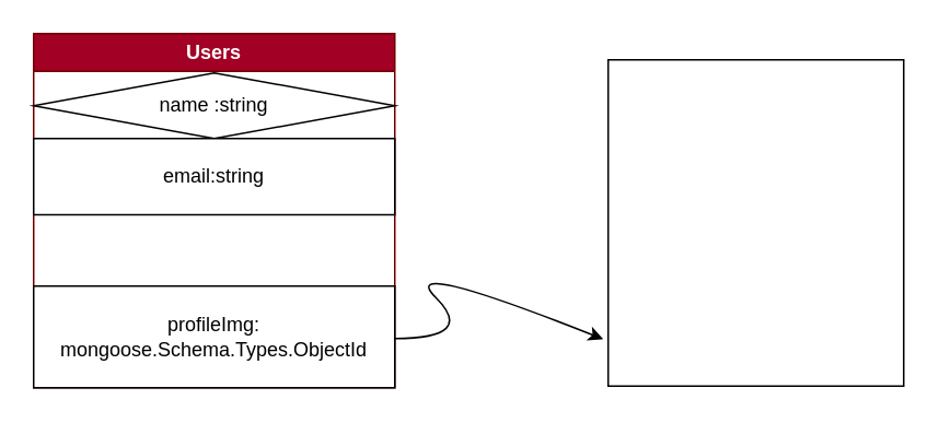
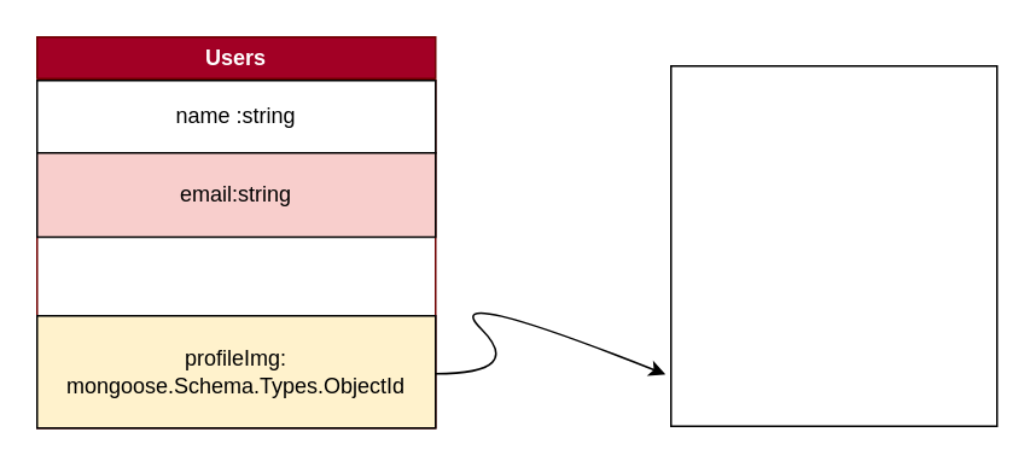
  <mxCell id="0" />
  <mxCell id="1" parent="0" />
  <mxCell id="2" value="Users" style="swimlane;whiteSpace=wrap;html=1;fillColor=#a20025;fontColor=#ffffff;strokeColor=#6F0000;" vertex="1" parent="1"><mxGeometry x="20" y="20" width="220" height="216" as="geometry" /></mxCell>
- <mxCell id="3" value="name :string" style="rhombus;whiteSpace=wrap;html=1;" vertex="1" parent="2"><mxGeometry y="24" width="220" height="40" as="geometry" /></mxCell>
- <mxCell id="4" value="email:string" style="rounded=0;whiteSpace=wrap;html=1;" vertex="1" parent="2"><mxGeometry y="64" width="220" height="46.5" as="geometry" /></mxCell>
- <mxCell id="5" value="profileImg:&lt;br&gt;mongoose.Schema.Types.ObjectId" style="rounded=0;whiteSpace=wrap;html=1;align=center;" vertex="1" parent="1"><mxGeometry x="20" y="174" width="220" height="62" as="geometry" /></mxCell>
+ <mxCell id="3" value="name :string" style="rounded=0;whiteSpace=wrap;html=1;" vertex="1" parent="2"><mxGeometry y="24" width="220" height="40" as="geometry" /></mxCell>
+ <mxCell id="4" value="email:string" style="rounded=0;whiteSpace=wrap;html=1;fillColor=#f8cecc;" vertex="1" parent="2"><mxGeometry y="64" width="220" height="46.5" as="geometry" /></mxCell>
+ <mxCell id="5" value="profileImg:&lt;br&gt;mongoose.Schema.Types.ObjectId" style="rounded=0;whiteSpace=wrap;html=1;align=center;fillColor=#fff2cc;" vertex="1" parent="1"><mxGeometry x="20" y="174" width="220" height="62" as="geometry" /></mxCell>
  <mxCell id="6" value="" style="rounded=0;whiteSpace=wrap;html=1;" vertex="1" parent="1"><mxGeometry x="370" y="36" width="180" height="199" as="geometry" /></mxCell>
  <mxCell id="7" value="" style="curved=1;endArrow=classic;html=1;startSize=5;entryX=-0.017;entryY=0.856;entryDx=0;entryDy=0;entryPerimeter=0;" edge="1" parent="1" target="6"><mxGeometry width="50" height="50" relative="1" as="geometry"><mxPoint x="240" y="206" as="sourcePoint" /><mxPoint x="290" y="156" as="targetPoint" /><Array as="points"><mxPoint x="290" y="206" /><mxPoint x="240" y="156" /></Array></mxGeometry></mxCell>
